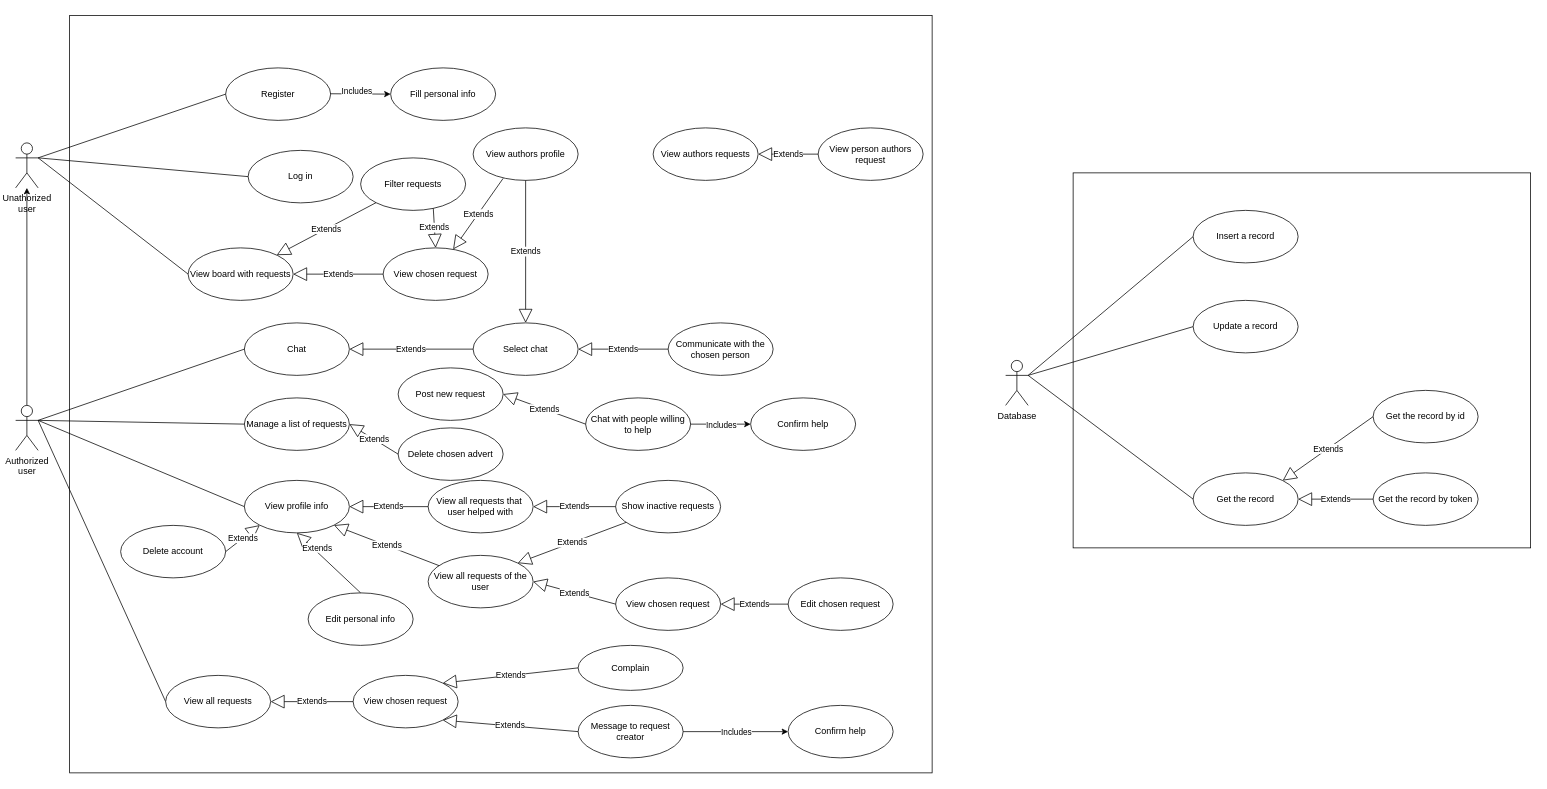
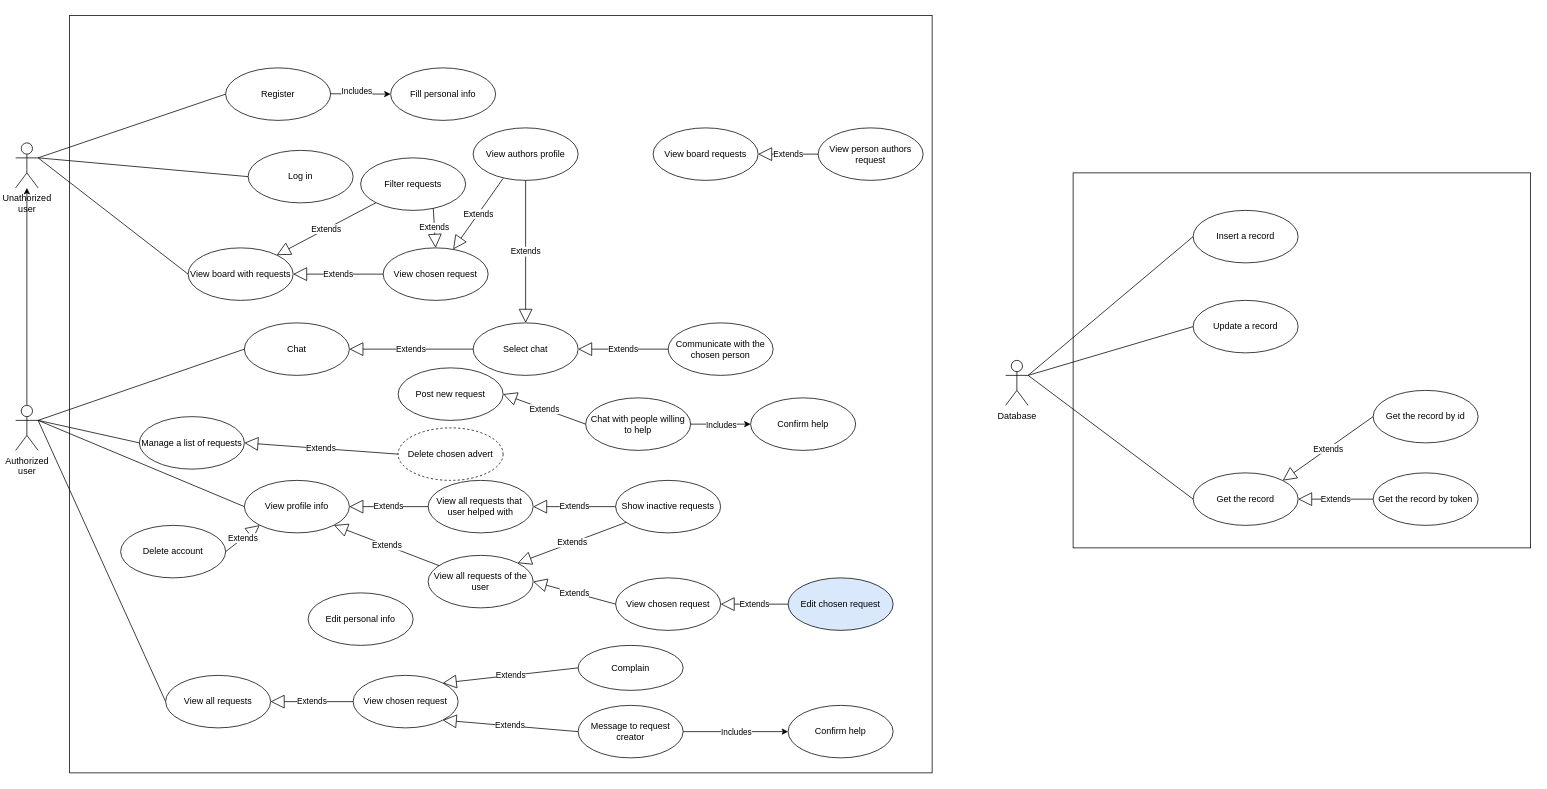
  <mxCell id="0" />
  <mxCell id="1" parent="0" />
  <mxCell id="2" value="Unathorized&lt;br&gt;user" style="shape=umlActor;verticalLabelPosition=bottom;verticalAlign=top;html=1;outlineConnect=0;" parent="1" vertex="1"><mxGeometry x="20" y="190" width="30" height="60" as="geometry" /></mxCell>
  <mxCell id="3" value="" style="rounded=0;whiteSpace=wrap;html=1;" parent="1" vertex="1"><mxGeometry x="92" y="20" width="1150" height="1010" as="geometry" /></mxCell>
  <mxCell id="4" value="" style="endArrow=none;html=1;rounded=0;exitX=1;exitY=0.333;exitDx=0;exitDy=0;exitPerimeter=0;entryX=0;entryY=0.5;entryDx=0;entryDy=0;" parent="1" source="2" target="8" edge="1"><mxGeometry width="50" height="50" relative="1" as="geometry"><mxPoint x="60" y="240" as="sourcePoint" /><mxPoint x="140" y="240" as="targetPoint" /></mxGeometry></mxCell>
  <mxCell id="5" value="Register" style="ellipse;whiteSpace=wrap;html=1;" parent="1" vertex="1"><mxGeometry x="300" width="140" height="70" as="geometry" y="90" /></mxCell>
  <mxCell id="6" value="Log in" style="ellipse;whiteSpace=wrap;html=1;" parent="1" vertex="1"><mxGeometry x="330" y="200" width="140" height="70" as="geometry" /></mxCell>
  <mxCell id="7" value="Fill personal info" style="ellipse;whiteSpace=wrap;html=1;" parent="1" vertex="1"><mxGeometry x="520" width="140" height="70" as="geometry" y="90" /></mxCell>
  <mxCell id="8" value="View board with requests" style="ellipse;whiteSpace=wrap;html=1;" parent="1" vertex="1"><mxGeometry x="250" y="330" width="140" height="70" as="geometry" /></mxCell>
  <mxCell id="9" value="View chosen request" style="ellipse;whiteSpace=wrap;html=1;" parent="1" vertex="1"><mxGeometry x="510" y="330" width="140" height="70" as="geometry" /></mxCell>
  <mxCell id="10" style="edgeStyle=orthogonalEdgeStyle;rounded=0;orthogonalLoop=1;jettySize=auto;html=1;exitX=0.5;exitY=0;exitDx=0;exitDy=0;exitPerimeter=0;" parent="1" source="11" target="2" edge="1"><mxGeometry relative="1" as="geometry" /></mxCell>
  <mxCell id="11" value="Authorized&lt;br&gt;user" style="shape=umlActor;verticalLabelPosition=bottom;verticalAlign=top;html=1;" parent="1" vertex="1"><mxGeometry x="20" y="540" width="30" height="60" as="geometry" /></mxCell>
- <mxCell id="12" value="Manage a list of requests" style="ellipse;whiteSpace=wrap;html=1;" parent="1" vertex="1"><mxGeometry x="325" y="530" width="140" height="70" as="geometry" /></mxCell>
+ <mxCell id="12" value="Manage a list of requests" style="ellipse;whiteSpace=wrap;html=1;" parent="1" vertex="1"><mxGeometry x="185" y="555" width="140" height="70" as="geometry" /></mxCell>
  <mxCell id="13" value="View profile info" style="ellipse;whiteSpace=wrap;html=1;" parent="1" vertex="1"><mxGeometry x="325" y="640" width="140" height="70" as="geometry" /></mxCell>
  <mxCell id="14" value="View chosen request" style="ellipse;whiteSpace=wrap;html=1;" parent="1" vertex="1"><mxGeometry x="470" y="900" width="140" height="70" as="geometry" /></mxCell>
  <mxCell id="15" value="Message to request creator" style="ellipse;whiteSpace=wrap;html=1;" parent="1" vertex="1"><mxGeometry x="770" y="940" width="140" height="70" as="geometry" /></mxCell>
  <mxCell id="16" value="Complain" style="ellipse;whiteSpace=wrap;html=1;" parent="1" vertex="1"><mxGeometry x="770" y="860" width="140" height="60" as="geometry" /></mxCell>
  <mxCell id="17" value="View authors profile" style="ellipse;whiteSpace=wrap;html=1;" parent="1" vertex="1"><mxGeometry x="630" y="170" width="140" height="70" as="geometry" /></mxCell>
- <mxCell id="18" value="View authors requests" style="ellipse;whiteSpace=wrap;html=1;" parent="1" vertex="1"><mxGeometry x="870" y="170" width="140" height="70" as="geometry" /></mxCell>
+ <mxCell id="18" value="View board requests" style="ellipse;whiteSpace=wrap;html=1;" parent="1" vertex="1"><mxGeometry x="870" y="170" width="140" height="70" as="geometry" /></mxCell>
  <mxCell id="19" value="Post new request" style="ellipse;whiteSpace=wrap;html=1;" parent="1" vertex="1"><mxGeometry x="530" y="490" width="140" height="70" as="geometry" /></mxCell>
  <mxCell id="20" value="Chat with people willing to help" style="ellipse;whiteSpace=wrap;html=1;" parent="1" vertex="1"><mxGeometry x="780" y="530" width="140" height="70" as="geometry" /></mxCell>
  <mxCell id="21" value="Extends" style="endArrow=block;endSize=16;endFill=0;html=1;rounded=0;entryX=1;entryY=0.5;entryDx=0;entryDy=0;exitX=0;exitY=0.5;exitDx=0;exitDy=0;" parent="1" source="20" target="19" edge="1"><mxGeometry width="160" relative="1" as="geometry"><mxPoint x="650" y="690" as="sourcePoint" /><mxPoint x="810" y="690" as="targetPoint" /></mxGeometry></mxCell>
  <mxCell id="22" value="Confirm help" style="ellipse;whiteSpace=wrap;html=1;" parent="1" vertex="1"><mxGeometry x="1050" y="940" width="140" height="70" as="geometry" /></mxCell>
  <mxCell id="23" value="Confirm help" style="ellipse;whiteSpace=wrap;html=1;" parent="1" vertex="1"><mxGeometry x="1000" y="530" width="140" height="70" as="geometry" /></mxCell>
  <mxCell id="24" value="View all requests that&amp;nbsp;&lt;br&gt;user helped with" style="ellipse;whiteSpace=wrap;html=1;" parent="1" vertex="1"><mxGeometry x="570" y="640" width="140" height="70" as="geometry" /></mxCell>
  <mxCell id="25" value="View all requests of the user" style="ellipse;whiteSpace=wrap;html=1;" parent="1" vertex="1"><mxGeometry x="570" y="740" width="140" height="70" as="geometry" /></mxCell>
  <mxCell id="26" value="Show inactive requests" style="ellipse;whiteSpace=wrap;html=1;" parent="1" vertex="1"><mxGeometry x="820" y="640" width="140" height="70" as="geometry" /></mxCell>
  <mxCell id="27" value="Extends" style="endArrow=block;endSize=16;endFill=0;html=1;rounded=0;entryX=1;entryY=0.5;entryDx=0;entryDy=0;" parent="1" source="26" target="24" edge="1"><mxGeometry width="160" relative="1" as="geometry"><mxPoint x="610" y="840" as="sourcePoint" /><mxPoint x="610" y="700" as="targetPoint" /></mxGeometry></mxCell>
  <mxCell id="28" value="Extends" style="endArrow=block;endSize=16;endFill=0;html=1;rounded=0;entryX=1;entryY=0;entryDx=0;entryDy=0;" parent="1" source="26" target="25" edge="1"><mxGeometry width="160" relative="1" as="geometry"><mxPoint x="590" y="840" as="sourcePoint" /><mxPoint x="750" y="840" as="targetPoint" /></mxGeometry></mxCell>
  <mxCell id="29" value="Edit personal info" style="ellipse;whiteSpace=wrap;html=1;" parent="1" vertex="1"><mxGeometry x="410" y="790" width="140" height="70" as="geometry" /></mxCell>
  <mxCell id="30" value="Filter requests" style="ellipse;whiteSpace=wrap;html=1;" parent="1" vertex="1"><mxGeometry x="480" y="210" width="140" height="70" as="geometry" /></mxCell>
  <mxCell id="31" value="Extends" style="endArrow=block;endSize=16;endFill=0;html=1;rounded=0;exitX=0;exitY=1;exitDx=0;exitDy=0;" parent="1" source="30" target="8" edge="1"><mxGeometry width="160" relative="1" as="geometry"><mxPoint x="390" y="330" as="sourcePoint" /><mxPoint x="550" y="330" as="targetPoint" /></mxGeometry></mxCell>
  <mxCell id="32" value="" style="endArrow=classic;html=1;rounded=0;entryX=0;entryY=0.5;entryDx=0;entryDy=0;" parent="1" target="7" edge="1"><mxGeometry relative="1" as="geometry"><mxPoint x="440" y="124.5" as="sourcePoint" /><mxPoint x="490" y="124.5" as="targetPoint" /><Array as="points" /></mxGeometry></mxCell>
  <mxCell id="33" value="Includes" style="edgeLabel;resizable=0;html=1;align=center;verticalAlign=middle;" parent="32" connectable="0" vertex="1"><mxGeometry relative="1" as="geometry"><mxPoint x="-5" y="-4" as="offset" /></mxGeometry></mxCell>
- <mxCell id="34" value="Extends" style="endArrow=block;endSize=16;endFill=0;html=1;rounded=0;exitX=0.5;exitY=0;exitDx=0;exitDy=0;entryX=0.5;entryY=1;entryDx=0;entryDy=0;" parent="1" source="29" target="13" edge="1"><mxGeometry x="0.429" y="-4" width="160" relative="1" as="geometry"><mxPoint x="220" y="790" as="sourcePoint" /><mxPoint x="411" y="713" as="targetPoint" /><mxPoint as="offset" /></mxGeometry></mxCell>
  <mxCell id="35" value="Extends" style="endArrow=block;endSize=16;endFill=0;html=1;rounded=0;entryX=1;entryY=1;entryDx=0;entryDy=0;" parent="1" source="25" target="13" edge="1"><mxGeometry width="160" relative="1" as="geometry"><mxPoint x="450" y="880" as="sourcePoint" /><mxPoint x="610" y="880" as="targetPoint" /></mxGeometry></mxCell>
  <mxCell id="36" value="Extends" style="endArrow=block;endSize=16;endFill=0;html=1;rounded=0;entryX=1;entryY=0.5;entryDx=0;entryDy=0;" parent="1" source="24" target="13" edge="1"><mxGeometry width="160" relative="1" as="geometry"><mxPoint x="470" y="760" as="sourcePoint" /><mxPoint x="630" y="760" as="targetPoint" /></mxGeometry></mxCell>
  <mxCell id="37" value="" style="endArrow=classic;html=1;rounded=0;entryX=0;entryY=0.5;entryDx=0;entryDy=0;exitX=1;exitY=0.5;exitDx=0;exitDy=0;" parent="1" source="15" target="22" edge="1"><mxGeometry relative="1" as="geometry"><mxPoint x="810" y="426" as="sourcePoint" /><mxPoint x="890" y="426" as="targetPoint" /></mxGeometry></mxCell>
  <mxCell id="38" value="Includes" style="edgeLabel;resizable=0;html=1;align=center;verticalAlign=middle;" parent="37" connectable="0" vertex="1"><mxGeometry relative="1" as="geometry" /></mxCell>
  <mxCell id="39" value="Extends" style="endArrow=block;endSize=16;endFill=0;html=1;rounded=0;exitX=0.286;exitY=0.962;exitDx=0;exitDy=0;exitPerimeter=0;" parent="1" source="17" target="9" edge="1"><mxGeometry width="160" relative="1" as="geometry"><mxPoint x="660" y="260" as="sourcePoint" /><mxPoint x="820" y="260" as="targetPoint" /></mxGeometry></mxCell>
  <mxCell id="40" value="Extends" style="endArrow=block;endSize=16;endFill=0;html=1;rounded=0;entryX=1;entryY=0.5;entryDx=0;entryDy=0;" parent="1" source="9" target="8" edge="1"><mxGeometry width="160" relative="1" as="geometry"><mxPoint x="430" y="410" as="sourcePoint" /><mxPoint x="590" y="410" as="targetPoint" /></mxGeometry></mxCell>
  <mxCell id="41" value="Extends" style="endArrow=block;endSize=16;endFill=0;html=1;rounded=0;exitX=0.692;exitY=0.961;exitDx=0;exitDy=0;exitPerimeter=0;" parent="1" source="30" edge="1"><mxGeometry width="160" relative="1" as="geometry"><mxPoint x="350" y="290" as="sourcePoint" /><mxPoint x="580" y="330" as="targetPoint" /></mxGeometry></mxCell>
  <mxCell id="42" value="Extends" style="endArrow=block;endSize=16;endFill=0;html=1;rounded=0;entryX=1;entryY=1;entryDx=0;entryDy=0;exitX=0;exitY=0.5;exitDx=0;exitDy=0;" parent="1" source="15" target="14" edge="1"><mxGeometry width="160" relative="1" as="geometry"><mxPoint x="510" y="420" as="sourcePoint" /><mxPoint x="670" y="420" as="targetPoint" /></mxGeometry></mxCell>
  <mxCell id="43" value="Extends" style="endArrow=block;endSize=16;endFill=0;html=1;rounded=0;entryX=1;entryY=0;entryDx=0;entryDy=0;exitX=0;exitY=0.5;exitDx=0;exitDy=0;" parent="1" source="16" target="14" edge="1"><mxGeometry width="160" relative="1" as="geometry"><mxPoint x="737" y="357" as="sourcePoint" /><mxPoint x="680" y="410" as="targetPoint" /></mxGeometry></mxCell>
  <mxCell id="44" value="View chosen request" style="ellipse;whiteSpace=wrap;html=1;" parent="1" vertex="1"><mxGeometry x="820" y="770" width="140" height="70" as="geometry" /></mxCell>
  <mxCell id="45" value="Extends" style="endArrow=block;endSize=16;endFill=0;html=1;rounded=0;entryX=1;entryY=0.5;entryDx=0;entryDy=0;exitX=0;exitY=0.5;exitDx=0;exitDy=0;" parent="1" source="44" target="25" edge="1"><mxGeometry width="160" relative="1" as="geometry"><mxPoint x="450" y="910" as="sourcePoint" /><mxPoint x="610" y="910" as="targetPoint" /></mxGeometry></mxCell>
  <mxCell id="46" value="Chat" style="ellipse;whiteSpace=wrap;html=1;" parent="1" vertex="1"><mxGeometry x="325" y="430" width="140" height="70" as="geometry" /></mxCell>
- <mxCell id="47" value="Edit chosen request" style="ellipse;whiteSpace=wrap;html=1;" parent="1" vertex="1"><mxGeometry x="1050" y="770" width="140" height="70" as="geometry" /></mxCell>
+ <mxCell id="47" value="Edit chosen request" style="ellipse;whiteSpace=wrap;html=1;fillColor=#dae8fc;" parent="1" vertex="1"><mxGeometry x="1050" y="770" width="140" height="70" as="geometry" /></mxCell>
  <mxCell id="48" value="Extends" style="endArrow=block;endSize=16;endFill=0;html=1;rounded=0;entryX=1;entryY=0.5;entryDx=0;entryDy=0;" parent="1" source="47" target="44" edge="1"><mxGeometry width="160" relative="1" as="geometry"><mxPoint x="940" y="910" as="sourcePoint" /><mxPoint x="1100" y="910" as="targetPoint" /></mxGeometry></mxCell>
  <mxCell id="49" value="Select chat" style="ellipse;whiteSpace=wrap;html=1;" parent="1" vertex="1"><mxGeometry x="630" y="430" width="140" height="70" as="geometry" /></mxCell>
  <mxCell id="50" value="Extends" style="endArrow=block;endSize=16;endFill=0;html=1;rounded=0;entryX=1;entryY=0.5;entryDx=0;entryDy=0;exitX=0;exitY=0.5;exitDx=0;exitDy=0;" parent="1" source="49" target="46" edge="1"><mxGeometry width="160" relative="1" as="geometry"><mxPoint x="220" y="990" as="sourcePoint" /><mxPoint x="380" y="990" as="targetPoint" /></mxGeometry></mxCell>
  <mxCell id="51" value="Communicate with the chosen person" style="ellipse;whiteSpace=wrap;html=1;" parent="1" vertex="1"><mxGeometry x="890" y="430" width="140" height="70" as="geometry" /></mxCell>
  <mxCell id="52" value="Extends" style="endArrow=block;endSize=16;endFill=0;html=1;rounded=0;entryX=1;entryY=0.5;entryDx=0;entryDy=0;exitX=0;exitY=0.5;exitDx=0;exitDy=0;" parent="1" source="51" target="49" edge="1"><mxGeometry width="160" relative="1" as="geometry"><mxPoint x="480" y="1050" as="sourcePoint" /><mxPoint x="640" y="1050" as="targetPoint" /></mxGeometry></mxCell>
  <mxCell id="53" value="" style="endArrow=none;html=1;rounded=0;exitX=1;exitY=0.333;exitDx=0;exitDy=0;exitPerimeter=0;entryX=0;entryY=0.5;entryDx=0;entryDy=0;" parent="1" source="11" target="12" edge="1"><mxGeometry width="50" height="50" relative="1" as="geometry"><mxPoint x="140" y="558.57" as="sourcePoint" /><mxPoint x="220" y="558.57" as="targetPoint" /></mxGeometry></mxCell>
  <mxCell id="54" value="" style="endArrow=none;html=1;rounded=0;exitX=1;exitY=0.333;exitDx=0;exitDy=0;exitPerimeter=0;entryX=0;entryY=0.5;entryDx=0;entryDy=0;" parent="1" source="11" target="13" edge="1"><mxGeometry width="50" height="50" relative="1" as="geometry"><mxPoint x="60" y="570" as="sourcePoint" /><mxPoint x="335" y="580" as="targetPoint" /></mxGeometry></mxCell>
  <mxCell id="55" value="" style="endArrow=none;html=1;rounded=0;exitX=1;exitY=0.333;exitDx=0;exitDy=0;exitPerimeter=0;entryX=0;entryY=0.5;entryDx=0;entryDy=0;" parent="1" source="11" target="46" edge="1"><mxGeometry width="50" height="50" relative="1" as="geometry"><mxPoint x="60" y="570" as="sourcePoint" /><mxPoint x="239.995" y="790.508" as="targetPoint" /></mxGeometry></mxCell>
  <mxCell id="56" value="" style="endArrow=none;html=1;rounded=0;exitX=1;exitY=0.333;exitDx=0;exitDy=0;exitPerimeter=0;entryX=0;entryY=0.5;entryDx=0;entryDy=0;" parent="1" source="11" target="71" edge="1"><mxGeometry width="50" height="50" relative="1" as="geometry"><mxPoint x="60" y="570" as="sourcePoint" /><mxPoint x="335" y="580" as="targetPoint" /></mxGeometry></mxCell>
  <mxCell id="57" value="Database" style="shape=umlActor;verticalLabelPosition=bottom;verticalAlign=top;html=1;" parent="1" vertex="1"><mxGeometry x="1340" y="480" width="30" height="60" as="geometry" /></mxCell>
  <mxCell id="58" value="" style="rounded=0;whiteSpace=wrap;html=1;" parent="1" vertex="1"><mxGeometry x="1430" y="230" width="610" height="500" as="geometry" /></mxCell>
  <mxCell id="59" value="Get the record" style="ellipse;whiteSpace=wrap;html=1;" parent="1" vertex="1"><mxGeometry x="1590" y="630" width="140" height="70" as="geometry" /></mxCell>
  <mxCell id="60" value="Update a record" style="ellipse;whiteSpace=wrap;html=1;" parent="1" vertex="1"><mxGeometry x="1590" y="400" width="140" height="70" as="geometry" /></mxCell>
  <mxCell id="61" value="Insert a record" style="ellipse;whiteSpace=wrap;html=1;" parent="1" vertex="1"><mxGeometry x="1590" y="280" width="140" height="70" as="geometry" /></mxCell>
  <mxCell id="62" value="" style="endArrow=none;html=1;rounded=0;exitX=1;exitY=0.333;exitDx=0;exitDy=0;exitPerimeter=0;entryX=0;entryY=0.5;entryDx=0;entryDy=0;" parent="1" source="57" target="61" edge="1"><mxGeometry width="50" height="50" relative="1" as="geometry"><mxPoint x="1425" y="350" as="sourcePoint" /><mxPoint x="1505" y="350" as="targetPoint" /></mxGeometry></mxCell>
  <mxCell id="63" value="" style="endArrow=none;html=1;rounded=0;entryX=0;entryY=0.5;entryDx=0;entryDy=0;exitX=1;exitY=0.333;exitDx=0;exitDy=0;exitPerimeter=0;" parent="1" source="57" target="60" edge="1"><mxGeometry width="50" height="50" relative="1" as="geometry"><mxPoint x="1380" y="260" as="sourcePoint" /><mxPoint x="1630" y="115" as="targetPoint" /></mxGeometry></mxCell>
  <mxCell id="64" value="" style="endArrow=none;html=1;rounded=0;entryX=0;entryY=0.5;entryDx=0;entryDy=0;exitX=1;exitY=0.333;exitDx=0;exitDy=0;exitPerimeter=0;" parent="1" source="57" target="59" edge="1"><mxGeometry width="50" height="50" relative="1" as="geometry"><mxPoint x="1390" y="270" as="sourcePoint" /><mxPoint x="1630" y="330" as="targetPoint" /></mxGeometry></mxCell>
  <mxCell id="65" value="Get the record by token" style="ellipse;whiteSpace=wrap;html=1;" parent="1" vertex="1"><mxGeometry x="1830" y="630" width="140" height="70" as="geometry" /></mxCell>
  <mxCell id="66" value="Get the record by id" style="ellipse;whiteSpace=wrap;html=1;" parent="1" vertex="1"><mxGeometry x="1830" y="520" width="140" height="70" as="geometry" /></mxCell>
  <mxCell id="67" value="Extends" style="endArrow=block;endSize=16;endFill=0;html=1;rounded=0;exitX=0;exitY=0.5;exitDx=0;exitDy=0;entryX=1;entryY=0;entryDx=0;entryDy=0;" parent="1" source="66" target="59" edge="1"><mxGeometry width="160" relative="1" as="geometry"><mxPoint x="1871.865" y="410.002" as="sourcePoint" /><mxPoint x="1740.001" y="480.097" as="targetPoint" /></mxGeometry></mxCell>
  <mxCell id="68" value="Extends" style="endArrow=block;endSize=16;endFill=0;html=1;rounded=0;exitX=0;exitY=0.5;exitDx=0;exitDy=0;entryX=1;entryY=0.5;entryDx=0;entryDy=0;" parent="1" source="65" target="59" edge="1"><mxGeometry width="160" relative="1" as="geometry"><mxPoint x="1840" y="375" as="sourcePoint" /><mxPoint x="1770" y="445" as="targetPoint" /></mxGeometry></mxCell>
  <mxCell id="69" value="" style="endArrow=none;html=1;rounded=0;exitX=1;exitY=0.333;exitDx=0;exitDy=0;exitPerimeter=0;entryX=0;entryY=0.5;entryDx=0;entryDy=0;" parent="1" source="2" target="6" edge="1"><mxGeometry width="50" height="50" relative="1" as="geometry"><mxPoint x="70" y="250" as="sourcePoint" /><mxPoint x="150" y="250" as="targetPoint" /></mxGeometry></mxCell>
  <mxCell id="70" value="" style="endArrow=none;html=1;rounded=0;exitX=1;exitY=0.333;exitDx=0;exitDy=0;exitPerimeter=0;entryX=0;entryY=0.5;entryDx=0;entryDy=0;" parent="1" source="2" target="5" edge="1"><mxGeometry width="50" height="50" relative="1" as="geometry"><mxPoint x="80" y="260" as="sourcePoint" /><mxPoint x="160" y="260" as="targetPoint" /></mxGeometry></mxCell>
  <mxCell id="71" value="View all requests" style="ellipse;whiteSpace=wrap;html=1;" parent="1" vertex="1"><mxGeometry x="220" y="900" width="140" height="70" as="geometry" /></mxCell>
  <mxCell id="72" value="Extends" style="endArrow=block;endSize=16;endFill=0;html=1;rounded=0;entryX=1;entryY=0.5;entryDx=0;entryDy=0;exitX=0;exitY=0.5;exitDx=0;exitDy=0;" parent="1" source="14" target="71" edge="1"><mxGeometry width="160" relative="1" as="geometry"><mxPoint x="500.005" y="410.004" as="sourcePoint" /><mxPoint x="379.62" y="416.34" as="targetPoint" /></mxGeometry></mxCell>
  <mxCell id="73" value="" style="endArrow=classic;html=1;rounded=0;entryX=0;entryY=0.5;entryDx=0;entryDy=0;exitX=1;exitY=0.5;exitDx=0;exitDy=0;" parent="1" source="20" target="23" edge="1"><mxGeometry relative="1" as="geometry"><mxPoint x="850" y="465" as="sourcePoint" /><mxPoint x="940" y="465" as="targetPoint" /></mxGeometry></mxCell>
  <mxCell id="74" value="Includes" style="edgeLabel;resizable=0;html=1;align=center;verticalAlign=middle;" parent="73" connectable="0" vertex="1"><mxGeometry relative="1" as="geometry" /></mxCell>
  <mxCell id="75" value="View person authors request" style="ellipse;whiteSpace=wrap;html=1;" parent="1" vertex="1"><mxGeometry x="1090" y="170" width="140" height="70" as="geometry" /></mxCell>
  <mxCell id="76" value="Extends" style="endArrow=block;endSize=16;endFill=0;html=1;rounded=0;exitX=0;exitY=0.5;exitDx=0;exitDy=0;entryX=1;entryY=0.5;entryDx=0;entryDy=0;" parent="1" source="75" target="18" edge="1"><mxGeometry width="160" relative="1" as="geometry"><mxPoint x="1090" y="244.41" as="sourcePoint" /><mxPoint x="990" y="244.41" as="targetPoint" /></mxGeometry></mxCell>
  <mxCell id="77" value="Extends" style="endArrow=block;endSize=16;endFill=0;html=1;rounded=0;exitX=0.5;exitY=1;exitDx=0;exitDy=0;entryX=0.5;entryY=0;entryDx=0;entryDy=0;" parent="1" source="17" target="49" edge="1"><mxGeometry width="160" relative="1" as="geometry"><mxPoint x="680.04" y="247.34" as="sourcePoint" /><mxPoint x="614.865" y="332.283" as="targetPoint" /></mxGeometry></mxCell>
  <mxCell id="78" value="Delete account" style="ellipse;whiteSpace=wrap;html=1;" parent="1" vertex="1"><mxGeometry x="160" y="700" width="140" height="70" as="geometry" /></mxCell>
  <mxCell id="79" value="Extends" style="endArrow=block;endSize=16;endFill=0;html=1;rounded=0;entryX=0;entryY=1;entryDx=0;entryDy=0;exitX=1;exitY=0.5;exitDx=0;exitDy=0;" parent="1" source="78" target="13" edge="1"><mxGeometry width="160" relative="1" as="geometry"><mxPoint x="290" y="710" as="sourcePoint" /><mxPoint x="344.436" y="707.001" as="targetPoint" /></mxGeometry></mxCell>
- <mxCell id="80" value="Delete chosen advert" style="ellipse;whiteSpace=wrap;html=1;" parent="1" vertex="1"><mxGeometry x="530" y="570" width="140" height="70" as="geometry" /></mxCell>
+ <mxCell id="80" value="Delete chosen advert" style="ellipse;whiteSpace=wrap;html=1;dashed=1;" parent="1" vertex="1"><mxGeometry x="530" y="570" width="140" height="70" as="geometry" /></mxCell>
  <mxCell id="81" value="Extends" style="endArrow=block;endSize=16;endFill=0;html=1;rounded=0;entryX=1;entryY=0.5;entryDx=0;entryDy=0;exitX=0;exitY=0.5;exitDx=0;exitDy=0;" parent="1" source="80" target="12" edge="1"><mxGeometry width="160" relative="1" as="geometry"><mxPoint x="540" y="535" as="sourcePoint" /><mxPoint x="475" y="575" as="targetPoint" /></mxGeometry></mxCell>
